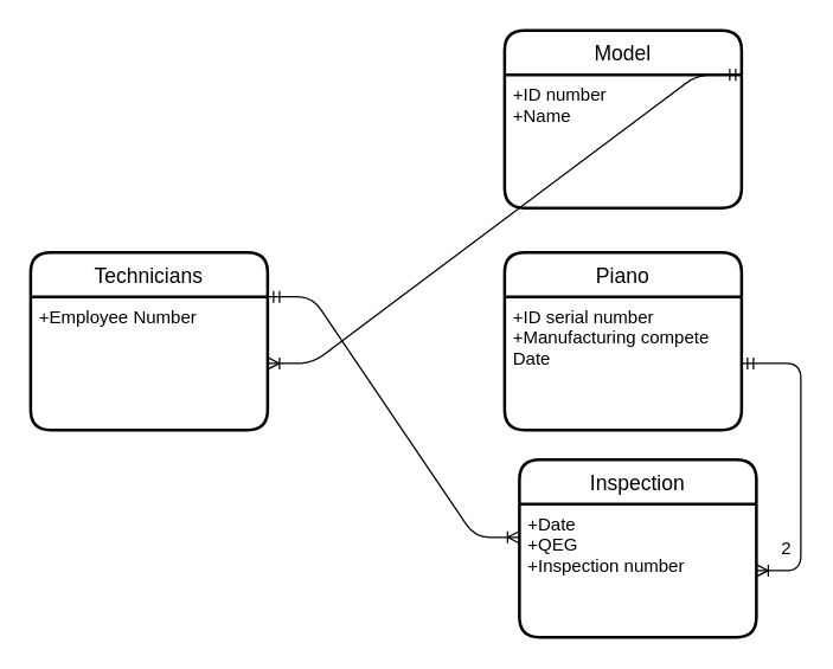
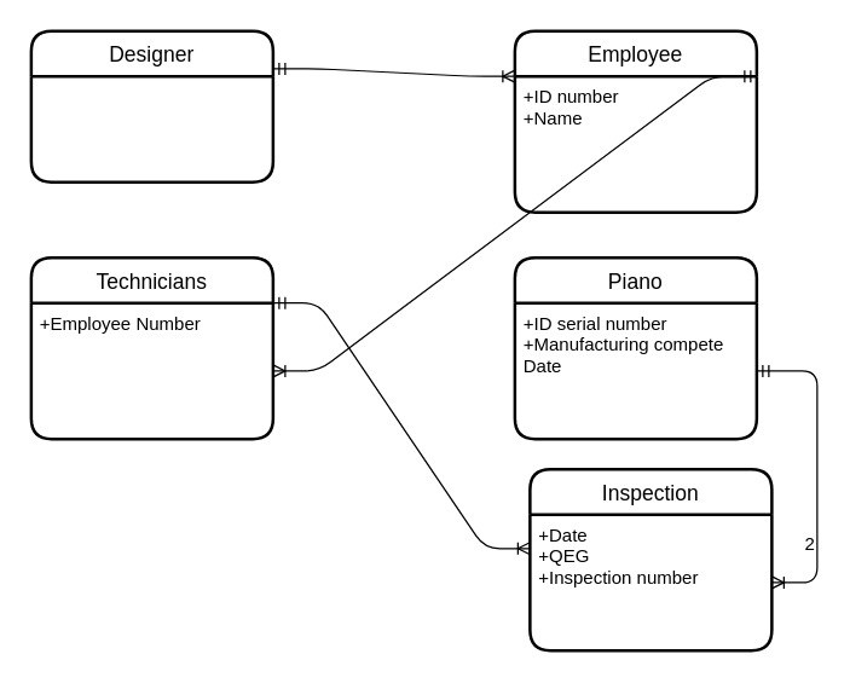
  <mxCell id="0" />
  <mxCell id="1" parent="0" />
  <mxCell id="2" value="Piano" style="swimlane;childLayout=stackLayout;horizontal=1;startSize=30;horizontalStack=0;rounded=1;fontSize=14;fontStyle=0;strokeWidth=2;resizeParent=0;resizeLast=1;shadow=0;dashed=0;align=center;" vertex="1" parent="1"><mxGeometry x="340" y="170" width="160" height="120" as="geometry" /></mxCell>
  <mxCell id="3" value="+ID serial number&#10;+Manufacturing compete &#10;Date" style="align=left;strokeColor=none;fillColor=none;spacingLeft=4;fontSize=12;verticalAlign=top;resizable=0;rotatable=0;part=1;" vertex="1" parent="2"><mxGeometry y="30" width="160" height="90" as="geometry" /></mxCell>
- <mxCell id="4" value="Model" style="swimlane;childLayout=stackLayout;horizontal=1;startSize=30;horizontalStack=0;rounded=1;fontSize=14;fontStyle=0;strokeWidth=2;resizeParent=0;resizeLast=1;shadow=0;dashed=0;align=center;" vertex="1" parent="1"><mxGeometry x="340" y="20" width="160" height="120" as="geometry" /></mxCell>
+ <mxCell id="4" value="Employee" style="swimlane;childLayout=stackLayout;horizontal=1;startSize=30;horizontalStack=0;rounded=1;fontSize=14;fontStyle=0;strokeWidth=2;resizeParent=0;resizeLast=1;shadow=0;dashed=0;align=center;" vertex="1" parent="1"><mxGeometry x="340" y="20" width="160" height="120" as="geometry" /></mxCell>
  <mxCell id="5" value="+ID number&#10;+Name&#10;" style="align=left;strokeColor=none;fillColor=none;spacingLeft=4;fontSize=12;verticalAlign=top;resizable=0;rotatable=0;part=1;" vertex="1" parent="4"><mxGeometry y="30" width="160" height="90" as="geometry" /></mxCell>
+ <mxCell id="6" value="Designer" style="swimlane;childLayout=stackLayout;horizontal=1;startSize=30;horizontalStack=0;rounded=1;fontSize=14;fontStyle=0;strokeWidth=2;resizeParent=0;resizeLast=1;shadow=0;dashed=0;align=center;" vertex="1" parent="1"><mxGeometry x="20" y="20" width="160" height="100" as="geometry" /></mxCell>
  <mxCell id="7" value="Technicians" style="swimlane;childLayout=stackLayout;horizontal=1;startSize=30;horizontalStack=0;rounded=1;fontSize=14;fontStyle=0;strokeWidth=2;resizeParent=0;resizeLast=1;shadow=0;dashed=0;align=center;" vertex="1" parent="1"><mxGeometry x="20" y="170" width="160" height="120" as="geometry" /></mxCell>
  <mxCell id="8" value="+Employee Number" style="align=left;strokeColor=none;fillColor=none;spacingLeft=4;fontSize=12;verticalAlign=top;resizable=0;rotatable=0;part=1;" vertex="1" parent="7"><mxGeometry y="30" width="160" height="90" as="geometry" /></mxCell>
  <mxCell id="9" value="Inspection" style="swimlane;childLayout=stackLayout;horizontal=1;startSize=30;horizontalStack=0;rounded=1;fontSize=14;fontStyle=0;strokeWidth=2;resizeParent=0;resizeLast=1;shadow=0;dashed=0;align=center;" vertex="1" parent="1"><mxGeometry x="350" y="310" width="160" height="120" as="geometry" /></mxCell>
  <mxCell id="10" value="+Date&#10;+QEG&#10;+Inspection number" style="align=left;strokeColor=none;fillColor=none;spacingLeft=4;fontSize=12;verticalAlign=top;resizable=0;rotatable=0;part=1;" vertex="1" parent="9"><mxGeometry y="30" width="160" height="90" as="geometry" /></mxCell>
  <mxCell id="11" value="" style="edgeStyle=entityRelationEdgeStyle;fontSize=12;html=1;endArrow=ERoneToMany;startArrow=ERmandOne;exitX=1;exitY=0;exitDx=0;exitDy=0;" edge="1" parent="1" source="5" target="8"><mxGeometry width="100" height="100" relative="1" as="geometry"><mxPoint x="530" y="50" as="sourcePoint" /><mxPoint x="250" y="190" as="targetPoint" /></mxGeometry></mxCell>
  <mxCell id="12" value="" style="edgeStyle=entityRelationEdgeStyle;fontSize=12;html=1;endArrow=ERoneToMany;startArrow=ERmandOne;exitX=1;exitY=0.5;exitDx=0;exitDy=0;" edge="1" parent="1" source="3" target="10"><mxGeometry width="100" height="100" relative="1" as="geometry"><mxPoint x="500" y="200" as="sourcePoint" /><mxPoint x="570" y="350" as="targetPoint" /></mxGeometry></mxCell>
  <mxCell id="13" value="" style="edgeStyle=entityRelationEdgeStyle;fontSize=12;html=1;endArrow=ERoneToMany;startArrow=ERmandOne;entryX=0;entryY=0.25;entryDx=0;entryDy=0;exitX=1;exitY=0;exitDx=0;exitDy=0;" edge="1" parent="1" source="8" target="10"><mxGeometry width="100" height="100" relative="1" as="geometry"><mxPoint x="220" y="310" as="sourcePoint" /><mxPoint x="300" y="370" as="targetPoint" /></mxGeometry></mxCell>
- <mxCell id="15" value="2" style="text;html=1;align=center;verticalAlign=middle;resizable=0;points=[];autosize=1;" vertex="1" parent="1"><mxGeometry x="520" y="360" width="20" height="20" as="geometry" /></mxCell>
+ <mxCell id="14" value="" style="edgeStyle=entityRelationEdgeStyle;fontSize=12;html=1;endArrow=ERoneToMany;startArrow=ERmandOne;entryX=0;entryY=0;entryDx=0;entryDy=0;exitX=1;exitY=0.25;exitDx=0;exitDy=0;" edge="1" parent="1" source="6" target="5"><mxGeometry width="100" height="100" relative="1" as="geometry"><mxPoint x="260" y="95" as="sourcePoint" /><mxPoint x="310" y="65" as="targetPoint" /></mxGeometry></mxCell>
+ <mxCell id="15" value="2" style="text;html=1;align=center;verticalAlign=middle;resizable=0;points=[];autosize=1;" vertex="1" parent="1"><mxGeometry x="525" y="350" width="20" height="20" as="geometry" /></mxCell>
